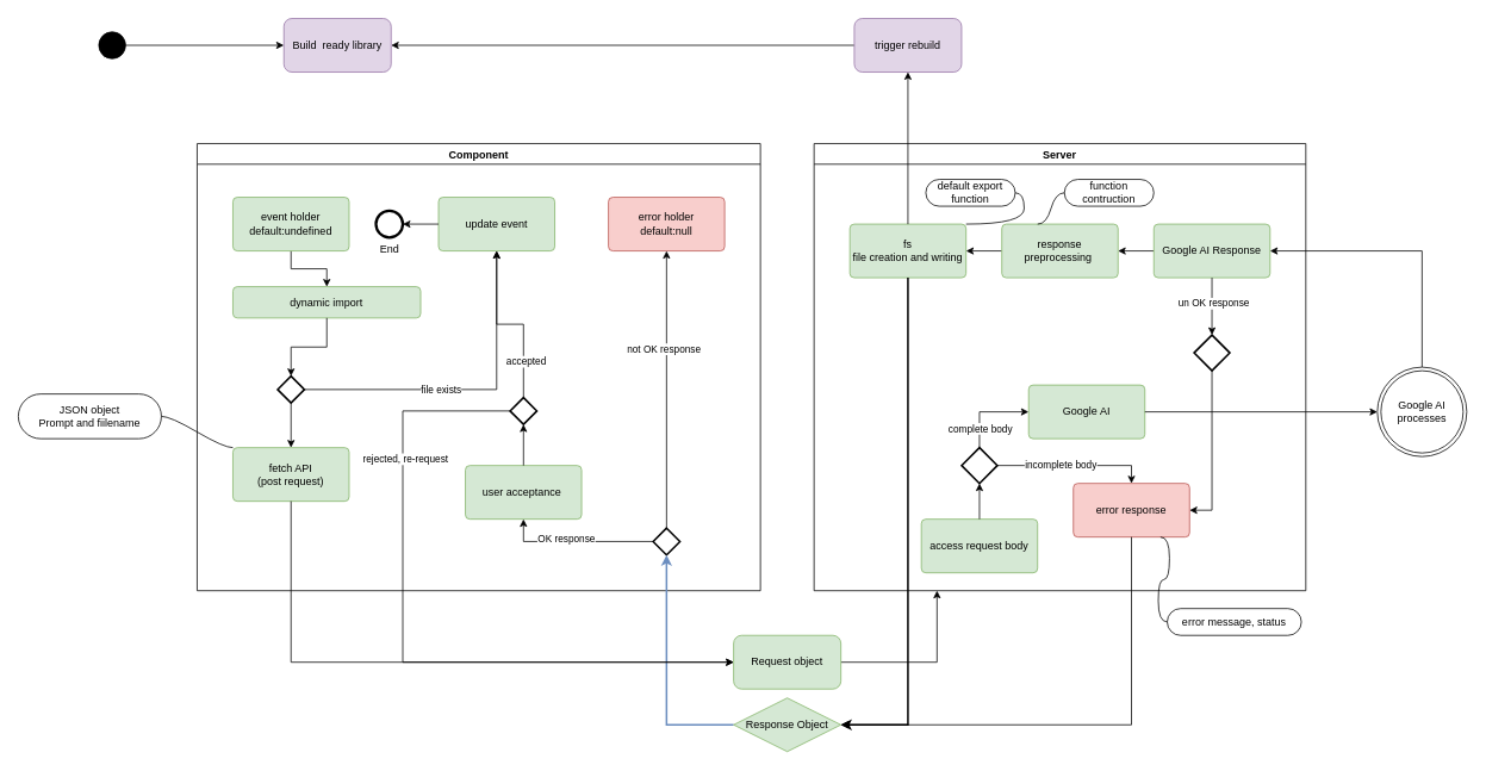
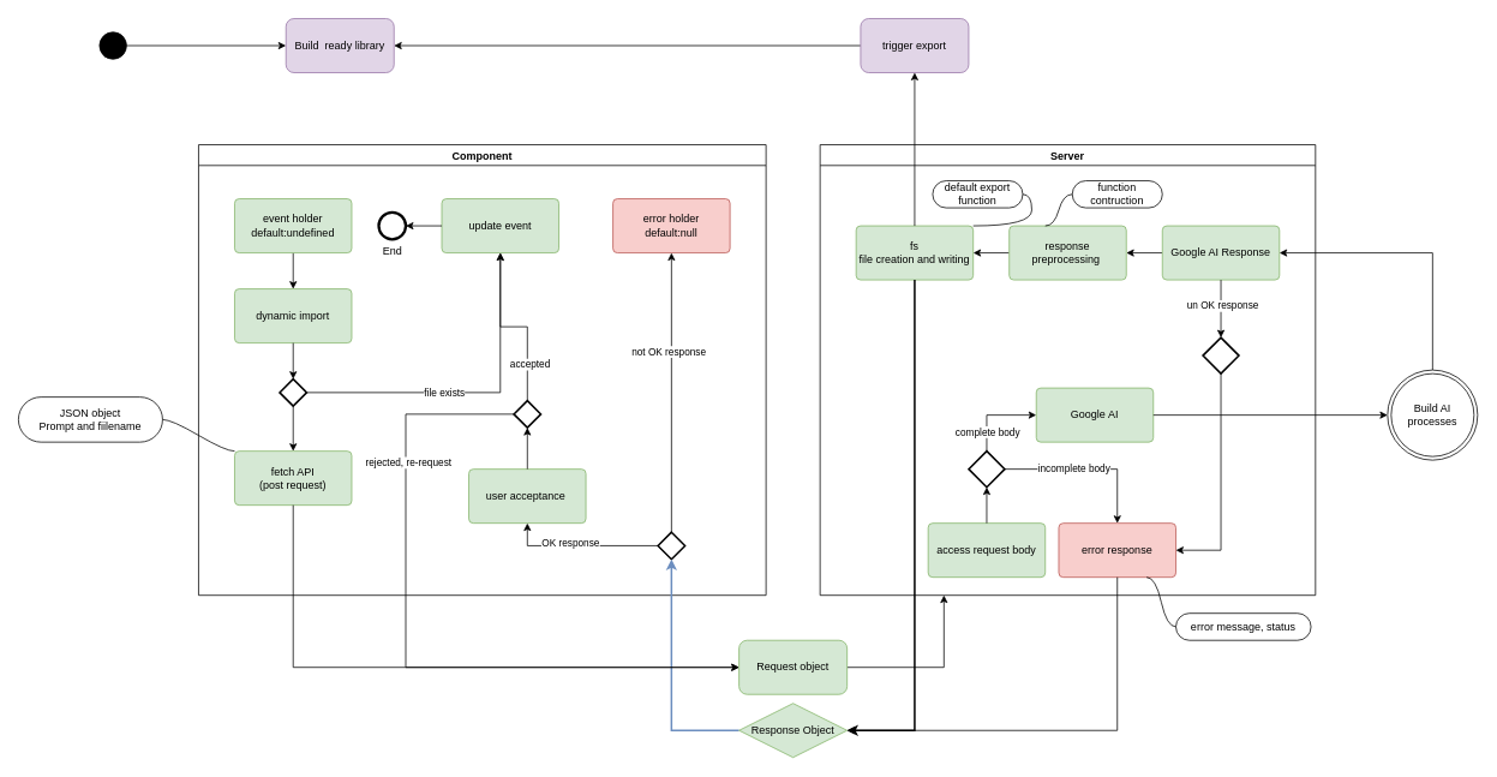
  <mxCell id="0" />
  <mxCell id="1" parent="0" />
  <mxCell id="2" style="edgeStyle=orthogonalEdgeStyle;rounded=0;orthogonalLoop=1;jettySize=auto;html=1;exitX=1;exitY=0.5;exitDx=0;exitDy=0;entryX=0;entryY=0.5;entryDx=0;entryDy=0;" edge="1" parent="1" source="3" target="71"><mxGeometry relative="1" as="geometry" /></mxCell>
  <mxCell id="3" value="" style="ellipse;fillColor=strokeColor;html=1;" vertex="1" parent="1"><mxGeometry x="110" y="35" width="30" height="30" as="geometry" /></mxCell>
  <mxCell id="4" value="Component" style="swimlane;" vertex="1" parent="1"><mxGeometry x="220" y="160" width="630" height="500" as="geometry"><mxRectangle x="160" y="180" width="90" height="30" as="alternateBounds" /></mxGeometry></mxCell>
  <mxCell id="5" style="edgeStyle=orthogonalEdgeStyle;rounded=0;orthogonalLoop=1;jettySize=auto;html=1;exitX=0.5;exitY=1;exitDx=0;exitDy=0;entryX=0.5;entryY=0;entryDx=0;entryDy=0;" edge="1" parent="4" source="6" target="7"><mxGeometry relative="1" as="geometry" /></mxCell>
  <mxCell id="6" value="event holder&lt;br&gt;default:undefined" style="html=1;align=center;verticalAlign=middle;rounded=1;absoluteArcSize=1;arcSize=10;dashed=0;whiteSpace=wrap;fillColor=#d5e8d4;strokeColor=#82b366;" vertex="1" parent="4"><mxGeometry x="40" y="60" width="130" height="60" as="geometry" /></mxCell>
- <mxCell id="7" value="dynamic import" style="html=1;align=center;verticalAlign=middle;rounded=1;absoluteArcSize=1;arcSize=10;dashed=0;whiteSpace=wrap;fillColor=#d5e8d4;strokeColor=#82b366;" vertex="1" parent="4"><mxGeometry x="40" y="160" width="210" height="35" as="geometry" /></mxCell>
+ <mxCell id="7" value="dynamic import" style="html=1;align=center;verticalAlign=middle;rounded=1;absoluteArcSize=1;arcSize=10;dashed=0;whiteSpace=wrap;fillColor=#d5e8d4;strokeColor=#82b366;" vertex="1" parent="4"><mxGeometry x="40" y="160" width="130" height="60" as="geometry" /></mxCell>
  <mxCell id="8" style="edgeStyle=orthogonalEdgeStyle;rounded=0;orthogonalLoop=1;jettySize=auto;html=1;exitX=1;exitY=0.5;exitDx=0;exitDy=0;exitPerimeter=0;entryX=0.5;entryY=1;entryDx=0;entryDy=0;" edge="1" parent="4" source="11" target="13"><mxGeometry relative="1" as="geometry" /></mxCell>
  <mxCell id="9" value="file exists" style="edgeLabel;html=1;align=center;verticalAlign=middle;resizable=0;points=[];" vertex="1" connectable="0" parent="8"><mxGeometry x="-0.181" relative="1" as="geometry"><mxPoint as="offset" /></mxGeometry></mxCell>
  <mxCell id="10" style="edgeStyle=orthogonalEdgeStyle;rounded=0;orthogonalLoop=1;jettySize=auto;html=1;exitX=0.5;exitY=1;exitDx=0;exitDy=0;exitPerimeter=0;" edge="1" parent="4" source="11" target="14"><mxGeometry relative="1" as="geometry" /></mxCell>
  <mxCell id="11" value="" style="strokeWidth=2;html=1;shape=mxgraph.flowchart.decision;whiteSpace=wrap;" vertex="1" parent="4"><mxGeometry x="90" y="260" width="30" height="30" as="geometry" /></mxCell>
  <mxCell id="12" style="edgeStyle=orthogonalEdgeStyle;rounded=0;orthogonalLoop=1;jettySize=auto;html=1;exitX=0.5;exitY=1;exitDx=0;exitDy=0;entryX=0.5;entryY=0;entryDx=0;entryDy=0;entryPerimeter=0;" edge="1" parent="4" source="7" target="11"><mxGeometry relative="1" as="geometry" /></mxCell>
  <mxCell id="13" value="update event" style="html=1;align=center;verticalAlign=middle;rounded=1;absoluteArcSize=1;arcSize=10;dashed=0;whiteSpace=wrap;fillColor=#d5e8d4;strokeColor=#82b366;" vertex="1" parent="4"><mxGeometry x="270" y="60" width="130" height="60" as="geometry" /></mxCell>
  <mxCell id="14" value="fetch API&lt;br&gt;(post request)" style="html=1;align=center;verticalAlign=middle;rounded=1;absoluteArcSize=1;arcSize=10;dashed=0;whiteSpace=wrap;fillColor=#d5e8d4;strokeColor=#82b366;" vertex="1" parent="4"><mxGeometry x="40" y="340" width="130" height="60" as="geometry" /></mxCell>
  <mxCell id="15" style="edgeStyle=orthogonalEdgeStyle;rounded=0;orthogonalLoop=1;jettySize=auto;html=1;exitX=0.5;exitY=0;exitDx=0;exitDy=0;exitPerimeter=0;entryX=0.5;entryY=1;entryDx=0;entryDy=0;" edge="1" parent="4" source="19" target="20"><mxGeometry relative="1" as="geometry" /></mxCell>
  <mxCell id="16" value="not OK response" style="edgeLabel;html=1;align=center;verticalAlign=middle;resizable=0;points=[];" vertex="1" connectable="0" parent="15"><mxGeometry x="0.299" y="4" relative="1" as="geometry"><mxPoint as="offset" /></mxGeometry></mxCell>
  <mxCell id="17" style="edgeStyle=orthogonalEdgeStyle;rounded=0;orthogonalLoop=1;jettySize=auto;html=1;exitX=0;exitY=0.5;exitDx=0;exitDy=0;exitPerimeter=0;entryX=0.5;entryY=1;entryDx=0;entryDy=0;" edge="1" parent="4" source="19" target="21"><mxGeometry relative="1" as="geometry" /></mxCell>
  <mxCell id="18" value="OK response" style="edgeLabel;html=1;align=center;verticalAlign=middle;resizable=0;points=[];" vertex="1" connectable="0" parent="17"><mxGeometry x="0.157" y="-4" relative="1" as="geometry"><mxPoint as="offset" /></mxGeometry></mxCell>
  <mxCell id="19" value="" style="strokeWidth=2;html=1;shape=mxgraph.flowchart.decision;whiteSpace=wrap;" vertex="1" parent="4"><mxGeometry x="510" y="430" width="30" height="30" as="geometry" /></mxCell>
  <mxCell id="20" value="error holder&lt;div&gt;default:null&lt;/div&gt;" style="html=1;align=center;verticalAlign=middle;rounded=1;absoluteArcSize=1;arcSize=10;dashed=0;whiteSpace=wrap;fillColor=#f8cecc;strokeColor=#b85450;" vertex="1" parent="4"><mxGeometry x="460" y="60" width="130" height="60" as="geometry" /></mxCell>
  <mxCell id="21" value="user acceptance&amp;nbsp;" style="html=1;align=center;verticalAlign=middle;rounded=1;absoluteArcSize=1;arcSize=10;dashed=0;whiteSpace=wrap;fillColor=#d5e8d4;strokeColor=#82b366;" vertex="1" parent="4"><mxGeometry x="300" y="360" width="130" height="60" as="geometry" /></mxCell>
  <mxCell id="22" style="edgeStyle=orthogonalEdgeStyle;rounded=0;orthogonalLoop=1;jettySize=auto;html=1;exitX=0.5;exitY=0;exitDx=0;exitDy=0;exitPerimeter=0;entryX=0.5;entryY=1;entryDx=0;entryDy=0;" edge="1" parent="4" source="24" target="13"><mxGeometry relative="1" as="geometry" /></mxCell>
  <mxCell id="23" value="accepted" style="edgeLabel;html=1;align=center;verticalAlign=middle;resizable=0;points=[];" vertex="1" connectable="0" parent="22"><mxGeometry x="-0.574" y="-2" relative="1" as="geometry"><mxPoint as="offset" /></mxGeometry></mxCell>
  <mxCell id="24" value="" style="strokeWidth=2;html=1;shape=mxgraph.flowchart.decision;whiteSpace=wrap;" vertex="1" parent="4"><mxGeometry x="350" y="284" width="30" height="30" as="geometry" /></mxCell>
  <mxCell id="25" style="edgeStyle=orthogonalEdgeStyle;rounded=0;orthogonalLoop=1;jettySize=auto;html=1;exitX=0.5;exitY=0;exitDx=0;exitDy=0;entryX=0.5;entryY=1;entryDx=0;entryDy=0;entryPerimeter=0;" edge="1" parent="4" source="21" target="24"><mxGeometry relative="1" as="geometry" /></mxCell>
  <mxCell id="26" value="End" style="points=[[0.145,0.145,0],[0.5,0,0],[0.855,0.145,0],[1,0.5,0],[0.855,0.855,0],[0.5,1,0],[0.145,0.855,0],[0,0.5,0]];shape=mxgraph.bpmn.event;html=1;verticalLabelPosition=bottom;labelBackgroundColor=#ffffff;verticalAlign=top;align=center;perimeter=ellipsePerimeter;outlineConnect=0;aspect=fixed;outline=end;symbol=terminate2;" vertex="1" parent="4"><mxGeometry x="200" y="75" width="30" height="30" as="geometry" /></mxCell>
  <mxCell id="27" style="edgeStyle=orthogonalEdgeStyle;rounded=0;orthogonalLoop=1;jettySize=auto;html=1;exitX=0;exitY=0.5;exitDx=0;exitDy=0;entryX=1;entryY=0.5;entryDx=0;entryDy=0;entryPerimeter=0;" edge="1" parent="4" source="13" target="26"><mxGeometry relative="1" as="geometry" /></mxCell>
  <mxCell id="28" style="edgeStyle=orthogonalEdgeStyle;rounded=0;orthogonalLoop=1;jettySize=auto;html=1;exitX=0;exitY=1;exitDx=0;exitDy=0;entryX=0.333;entryY=0.667;entryDx=0;entryDy=0;entryPerimeter=0;" edge="1" parent="1" source="3" target="3"><mxGeometry relative="1" as="geometry" /></mxCell>
  <mxCell id="29" value="Server" style="swimlane;" vertex="1" parent="1"><mxGeometry x="910" y="160" width="550" height="500" as="geometry" /></mxCell>
  <mxCell id="30" value="access request body" style="html=1;align=center;verticalAlign=middle;rounded=1;absoluteArcSize=1;arcSize=10;dashed=0;whiteSpace=wrap;fillColor=#d5e8d4;strokeColor=#82b366;" vertex="1" parent="29"><mxGeometry x="120" y="420" width="130" height="60" as="geometry" /></mxCell>
  <mxCell id="31" style="edgeStyle=orthogonalEdgeStyle;rounded=0;orthogonalLoop=1;jettySize=auto;html=1;exitX=1;exitY=0.5;exitDx=0;exitDy=0;exitPerimeter=0;entryX=0.5;entryY=0;entryDx=0;entryDy=0;" edge="1" parent="29" source="35" target="36"><mxGeometry relative="1" as="geometry" /></mxCell>
  <mxCell id="32" value="incomplete body" style="edgeLabel;html=1;align=center;verticalAlign=middle;resizable=0;points=[];" vertex="1" connectable="0" parent="31"><mxGeometry x="-0.179" y="2" relative="1" as="geometry"><mxPoint as="offset" /></mxGeometry></mxCell>
  <mxCell id="33" style="edgeStyle=orthogonalEdgeStyle;rounded=0;orthogonalLoop=1;jettySize=auto;html=1;exitX=0.5;exitY=0;exitDx=0;exitDy=0;exitPerimeter=0;entryX=0;entryY=0.5;entryDx=0;entryDy=0;" edge="1" parent="29" source="35" target="38"><mxGeometry relative="1" as="geometry" /></mxCell>
  <mxCell id="34" value="complete body" style="edgeLabel;html=1;align=center;verticalAlign=middle;resizable=0;points=[];" vertex="1" connectable="0" parent="33"><mxGeometry x="-0.529" relative="1" as="geometry"><mxPoint as="offset" /></mxGeometry></mxCell>
  <mxCell id="35" value="" style="strokeWidth=2;html=1;shape=mxgraph.flowchart.decision;whiteSpace=wrap;" vertex="1" parent="29"><mxGeometry x="165" y="340" width="40" height="40" as="geometry" /></mxCell>
- <mxCell id="36" value="error response" style="html=1;align=center;verticalAlign=middle;rounded=1;absoluteArcSize=1;arcSize=10;dashed=0;whiteSpace=wrap;fillColor=#f8cecc;strokeColor=#b85450;" vertex="1" parent="29"><mxGeometry x="290" y="380" width="130" height="60" as="geometry" /></mxCell>
+ <mxCell id="36" value="error response" style="html=1;align=center;verticalAlign=middle;rounded=1;absoluteArcSize=1;arcSize=10;dashed=0;whiteSpace=wrap;fillColor=#f8cecc;strokeColor=#b85450;" vertex="1" parent="29"><mxGeometry x="265" y="420" width="130" height="60" as="geometry" /></mxCell>
  <mxCell id="37" style="edgeStyle=orthogonalEdgeStyle;rounded=0;orthogonalLoop=1;jettySize=auto;html=1;exitX=0.5;exitY=0;exitDx=0;exitDy=0;entryX=0.5;entryY=1;entryDx=0;entryDy=0;entryPerimeter=0;" edge="1" parent="29" source="30" target="35"><mxGeometry relative="1" as="geometry" /></mxCell>
  <mxCell id="38" value="Google AI" style="html=1;align=center;verticalAlign=middle;rounded=1;absoluteArcSize=1;arcSize=10;dashed=0;whiteSpace=wrap;fillColor=#d5e8d4;strokeColor=#82b366;" vertex="1" parent="29"><mxGeometry x="240" y="270" width="130" height="60" as="geometry" /></mxCell>
  <mxCell id="39" style="edgeStyle=orthogonalEdgeStyle;rounded=0;orthogonalLoop=1;jettySize=auto;html=1;exitX=0;exitY=0.5;exitDx=0;exitDy=0;entryX=1;entryY=0.5;entryDx=0;entryDy=0;" edge="1" parent="29" source="40" target="46"><mxGeometry relative="1" as="geometry" /></mxCell>
  <mxCell id="40" value="Google AI Response" style="html=1;align=center;verticalAlign=middle;rounded=1;absoluteArcSize=1;arcSize=10;dashed=0;whiteSpace=wrap;fillColor=#d5e8d4;strokeColor=#82b366;" vertex="1" parent="29"><mxGeometry x="380" y="90" width="130" height="60" as="geometry" /></mxCell>
  <mxCell id="41" style="edgeStyle=orthogonalEdgeStyle;rounded=0;orthogonalLoop=1;jettySize=auto;html=1;exitX=0.5;exitY=1;exitDx=0;exitDy=0;exitPerimeter=0;entryX=1;entryY=0.5;entryDx=0;entryDy=0;" edge="1" parent="29" source="42" target="36"><mxGeometry relative="1" as="geometry" /></mxCell>
  <mxCell id="42" value="" style="strokeWidth=2;html=1;shape=mxgraph.flowchart.decision;whiteSpace=wrap;" vertex="1" parent="29"><mxGeometry x="425" y="214" width="40" height="40" as="geometry" /></mxCell>
  <mxCell id="43" style="edgeStyle=orthogonalEdgeStyle;rounded=0;orthogonalLoop=1;jettySize=auto;html=1;exitX=0.5;exitY=1;exitDx=0;exitDy=0;entryX=0.5;entryY=0;entryDx=0;entryDy=0;entryPerimeter=0;" edge="1" parent="29" source="40" target="42"><mxGeometry relative="1" as="geometry" /></mxCell>
  <mxCell id="44" value="un OK response" style="edgeLabel;html=1;align=center;verticalAlign=middle;resizable=0;points=[];" vertex="1" connectable="0" parent="43"><mxGeometry x="-0.125" y="1" relative="1" as="geometry"><mxPoint as="offset" /></mxGeometry></mxCell>
  <mxCell id="45" style="edgeStyle=orthogonalEdgeStyle;rounded=0;orthogonalLoop=1;jettySize=auto;html=1;exitX=0;exitY=0.5;exitDx=0;exitDy=0;" edge="1" parent="29" source="46" target="47"><mxGeometry relative="1" as="geometry" /></mxCell>
  <mxCell id="46" value="response preprocessing&amp;nbsp;" style="html=1;align=center;verticalAlign=middle;rounded=1;absoluteArcSize=1;arcSize=10;dashed=0;whiteSpace=wrap;fillColor=#d5e8d4;strokeColor=#82b366;" vertex="1" parent="29"><mxGeometry x="210" y="90" width="130" height="60" as="geometry" /></mxCell>
  <mxCell id="47" value="fs&lt;div&gt;file creation and writing&lt;/div&gt;" style="html=1;align=center;verticalAlign=middle;rounded=1;absoluteArcSize=1;arcSize=10;dashed=0;whiteSpace=wrap;fillColor=#d5e8d4;strokeColor=#82b366;" vertex="1" parent="29"><mxGeometry x="40" y="90" width="130" height="60" as="geometry" /></mxCell>
  <mxCell id="48" value="function contruction" style="whiteSpace=wrap;html=1;rounded=1;arcSize=50;align=center;verticalAlign=middle;strokeWidth=1;autosize=1;spacing=4;treeFolding=1;treeMoving=1;newEdgeStyle={&quot;edgeStyle&quot;:&quot;entityRelationEdgeStyle&quot;,&quot;startArrow&quot;:&quot;none&quot;,&quot;endArrow&quot;:&quot;none&quot;,&quot;segment&quot;:10,&quot;curved&quot;:1,&quot;sourcePerimeterSpacing&quot;:0,&quot;targetPerimeterSpacing&quot;:0};" vertex="1" parent="29"><mxGeometry x="280" y="40" width="100" height="30" as="geometry" /></mxCell>
  <mxCell id="49" value="default export function" style="whiteSpace=wrap;html=1;rounded=1;arcSize=50;align=center;verticalAlign=middle;strokeWidth=1;autosize=1;spacing=4;treeFolding=1;treeMoving=1;newEdgeStyle={&quot;edgeStyle&quot;:&quot;entityRelationEdgeStyle&quot;,&quot;startArrow&quot;:&quot;none&quot;,&quot;endArrow&quot;:&quot;none&quot;,&quot;segment&quot;:10,&quot;curved&quot;:1,&quot;sourcePerimeterSpacing&quot;:0,&quot;targetPerimeterSpacing&quot;:0};" vertex="1" parent="29"><mxGeometry x="125" y="40" width="100" height="30" as="geometry" /></mxCell>
  <mxCell id="50" value="" style="edgeStyle=entityRelationEdgeStyle;startArrow=none;endArrow=none;segment=10;curved=1;sourcePerimeterSpacing=0;targetPerimeterSpacing=0;rounded=0;exitX=1;exitY=0;exitDx=0;exitDy=0;" edge="1" target="49" parent="29" source="47"><mxGeometry relative="1" as="geometry"><mxPoint x="60" y="70" as="sourcePoint" /></mxGeometry></mxCell>
  <mxCell id="51" style="edgeStyle=orthogonalEdgeStyle;rounded=0;orthogonalLoop=1;jettySize=auto;html=1;exitX=0;exitY=0.5;exitDx=0;exitDy=0;fillColor=#dae8fc;strokeColor=#6c8ebf;strokeWidth=2;" edge="1" parent="1" source="52" target="19"><mxGeometry relative="1" as="geometry" /></mxCell>
  <mxCell id="52" value="Response Object" style="rhombus;whiteSpace=wrap;html=1;fillColor=#d5e8d4;strokeColor=#82b366;" vertex="1" parent="1"><mxGeometry x="820" y="780" width="120" height="60" as="geometry" /></mxCell>
  <mxCell id="53" value="JSON object&lt;div&gt;Prompt and fiilename&lt;/div&gt;" style="whiteSpace=wrap;html=1;rounded=1;arcSize=50;align=center;verticalAlign=middle;strokeWidth=1;autosize=1;spacing=4;treeFolding=1;treeMoving=1;newEdgeStyle={&quot;edgeStyle&quot;:&quot;entityRelationEdgeStyle&quot;,&quot;startArrow&quot;:&quot;none&quot;,&quot;endArrow&quot;:&quot;none&quot;,&quot;segment&quot;:10,&quot;curved&quot;:1,&quot;sourcePerimeterSpacing&quot;:0,&quot;targetPerimeterSpacing&quot;:0};" vertex="1" parent="1"><mxGeometry x="20" y="440" width="160" height="50" as="geometry" /></mxCell>
  <mxCell id="54" value="" style="edgeStyle=entityRelationEdgeStyle;startArrow=none;endArrow=none;segment=10;curved=1;sourcePerimeterSpacing=0;targetPerimeterSpacing=0;rounded=0;exitX=0;exitY=0;exitDx=0;exitDy=0;" edge="1" target="53" parent="1" source="14"><mxGeometry relative="1" as="geometry"><mxPoint x="100" y="450" as="sourcePoint" /></mxGeometry></mxCell>
  <mxCell id="55" style="edgeStyle=orthogonalEdgeStyle;rounded=0;orthogonalLoop=1;jettySize=auto;html=1;exitX=0.5;exitY=1;exitDx=0;exitDy=0;entryX=1;entryY=0.5;entryDx=0;entryDy=0;" edge="1" parent="1" source="36" target="52"><mxGeometry relative="1" as="geometry" /></mxCell>
  <mxCell id="56" style="edgeStyle=entityRelationEdgeStyle;rounded=0;orthogonalLoop=1;jettySize=auto;html=1;startArrow=none;endArrow=none;segment=10;curved=1;sourcePerimeterSpacing=0;targetPerimeterSpacing=0;exitX=0;exitY=0.5;exitDx=0;exitDy=0;entryX=0.75;entryY=1;entryDx=0;entryDy=0;" edge="1" parent="1" source="57" target="36"><mxGeometry relative="1" as="geometry" /></mxCell>
  <mxCell id="57" value="error message, status" style="whiteSpace=wrap;html=1;rounded=1;arcSize=50;align=center;verticalAlign=middle;strokeWidth=1;autosize=1;spacing=4;treeFolding=1;treeMoving=1;newEdgeStyle={&quot;edgeStyle&quot;:&quot;entityRelationEdgeStyle&quot;,&quot;startArrow&quot;:&quot;none&quot;,&quot;endArrow&quot;:&quot;none&quot;,&quot;segment&quot;:10,&quot;curved&quot;:1,&quot;sourcePerimeterSpacing&quot;:0,&quot;targetPerimeterSpacing&quot;:0};" vertex="1" parent="1"><mxGeometry x="1305" y="680" width="150" height="30" as="geometry" /></mxCell>
  <mxCell id="58" style="edgeStyle=orthogonalEdgeStyle;rounded=0;orthogonalLoop=1;jettySize=auto;html=1;exitX=0.5;exitY=0;exitDx=0;exitDy=0;entryX=1;entryY=0.5;entryDx=0;entryDy=0;" edge="1" parent="1" source="59" target="40"><mxGeometry relative="1" as="geometry" /></mxCell>
- <mxCell id="59" value="Google AI processes" style="ellipse;shape=doubleEllipse;html=1;dashed=0;whiteSpace=wrap;aspect=fixed;" vertex="1" parent="1"><mxGeometry x="1540" y="410" width="100" height="100" as="geometry" /></mxCell>
+ <mxCell id="59" value="Build AI processes" style="ellipse;shape=doubleEllipse;html=1;dashed=0;whiteSpace=wrap;aspect=fixed;" vertex="1" parent="1"><mxGeometry x="1540" y="410" width="100" height="100" as="geometry" /></mxCell>
  <mxCell id="60" style="edgeStyle=orthogonalEdgeStyle;rounded=0;orthogonalLoop=1;jettySize=auto;html=1;exitX=1;exitY=0.5;exitDx=0;exitDy=0;" edge="1" parent="1" source="38" target="59"><mxGeometry relative="1" as="geometry" /></mxCell>
  <mxCell id="61" style="edgeStyle=orthogonalEdgeStyle;rounded=0;orthogonalLoop=1;jettySize=auto;html=1;exitX=0.5;exitY=1;exitDx=0;exitDy=0;entryX=1;entryY=0.5;entryDx=0;entryDy=0;strokeWidth=2;" edge="1" parent="1" source="47" target="52"><mxGeometry relative="1" as="geometry" /></mxCell>
  <mxCell id="62" value="" style="edgeStyle=entityRelationEdgeStyle;startArrow=none;endArrow=none;segment=10;curved=1;sourcePerimeterSpacing=0;targetPerimeterSpacing=0;rounded=0;" edge="1" target="48" parent="1"><mxGeometry relative="1" as="geometry"><mxPoint x="1160" y="250" as="sourcePoint" /><Array as="points"><mxPoint x="1130" y="215" /></Array></mxGeometry></mxCell>
  <mxCell id="63" style="edgeStyle=orthogonalEdgeStyle;rounded=0;orthogonalLoop=1;jettySize=auto;html=1;exitX=1;exitY=0.5;exitDx=0;exitDy=0;entryX=0.25;entryY=1;entryDx=0;entryDy=0;" edge="1" parent="1" source="64" target="29"><mxGeometry relative="1" as="geometry" /></mxCell>
  <mxCell id="64" value="Request object" style="rounded=1;whiteSpace=wrap;html=1;fillColor=#d5e8d4;strokeColor=#82b366;" vertex="1" parent="1"><mxGeometry x="820" y="710" width="120" height="60" as="geometry" /></mxCell>
  <mxCell id="65" style="edgeStyle=orthogonalEdgeStyle;rounded=0;orthogonalLoop=1;jettySize=auto;html=1;exitX=0.5;exitY=1;exitDx=0;exitDy=0;entryX=0;entryY=0.5;entryDx=0;entryDy=0;" edge="1" parent="1" source="14" target="64"><mxGeometry relative="1" as="geometry" /></mxCell>
  <mxCell id="66" style="edgeStyle=orthogonalEdgeStyle;rounded=0;orthogonalLoop=1;jettySize=auto;html=1;exitX=0;exitY=0.5;exitDx=0;exitDy=0;exitPerimeter=0;entryX=0;entryY=0.5;entryDx=0;entryDy=0;" edge="1" parent="1" source="24" target="64"><mxGeometry relative="1" as="geometry"><Array as="points"><mxPoint x="450" y="459" /><mxPoint x="450" y="740" /></Array></mxGeometry></mxCell>
  <mxCell id="67" value="rejected, re-request" style="edgeLabel;html=1;align=center;verticalAlign=middle;resizable=0;points=[];" vertex="1" connectable="0" parent="66"><mxGeometry x="-0.551" y="2" relative="1" as="geometry"><mxPoint as="offset" /></mxGeometry></mxCell>
  <mxCell id="68" style="edgeStyle=orthogonalEdgeStyle;rounded=0;orthogonalLoop=1;jettySize=auto;html=1;exitX=0;exitY=0.5;exitDx=0;exitDy=0;entryX=1;entryY=0.5;entryDx=0;entryDy=0;" edge="1" parent="1" source="69" target="71"><mxGeometry relative="1" as="geometry" /></mxCell>
- <mxCell id="69" value="trigger rebuild" style="rounded=1;whiteSpace=wrap;html=1;fillColor=#e1d5e7;strokeColor=#9673a6;" vertex="1" parent="1"><mxGeometry x="955" y="20" width="120" height="60" as="geometry" /></mxCell>
+ <mxCell id="69" value="trigger export" style="rounded=1;whiteSpace=wrap;html=1;fillColor=#e1d5e7;strokeColor=#9673a6;" vertex="1" parent="1"><mxGeometry x="955" y="20" width="120" height="60" as="geometry" /></mxCell>
  <mxCell id="70" style="edgeStyle=orthogonalEdgeStyle;rounded=0;orthogonalLoop=1;jettySize=auto;html=1;exitX=0.5;exitY=0;exitDx=0;exitDy=0;entryX=0.5;entryY=1;entryDx=0;entryDy=0;" edge="1" parent="1" source="47" target="69"><mxGeometry relative="1" as="geometry" /></mxCell>
  <mxCell id="71" value="Build&amp;nbsp; ready library" style="rounded=1;whiteSpace=wrap;html=1;fillColor=#e1d5e7;strokeColor=#9673a6;" vertex="1" parent="1"><mxGeometry x="317" y="20" width="120" height="60" as="geometry" /></mxCell>
